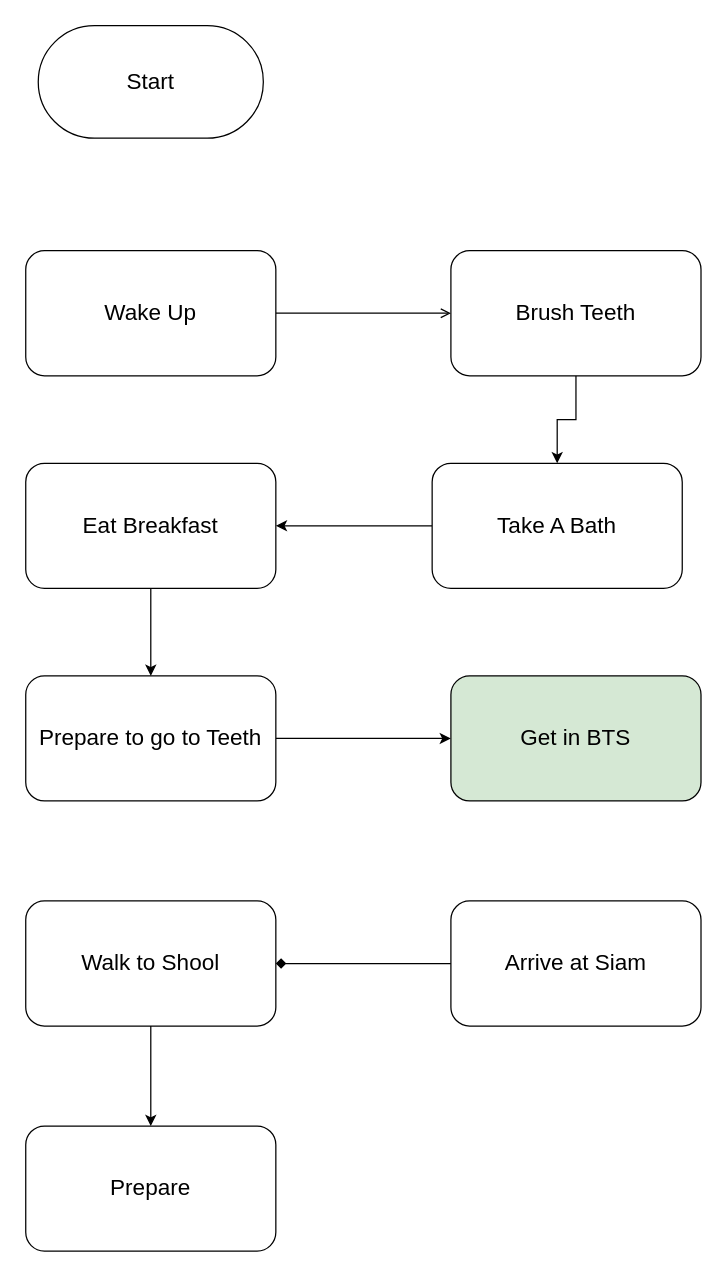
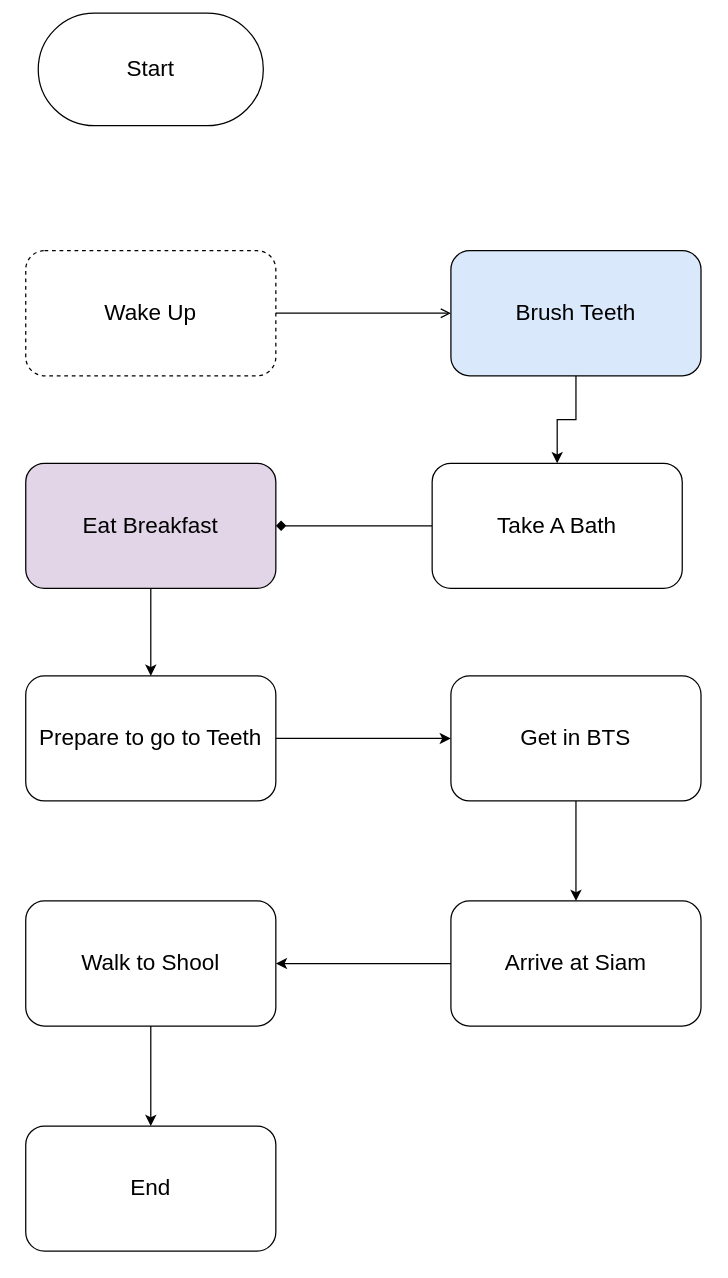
  <mxCell id="0" />
  <mxCell id="1" parent="0" />
- <mxCell id="2" value="Start" style="rounded=1;whiteSpace=wrap;html=1;fontSize=18;arcSize=50;" vertex="1" parent="1"><mxGeometry x="30" y="20" width="180" height="90" as="geometry" /></mxCell>
+ <mxCell id="2" value="Start" style="rounded=1;whiteSpace=wrap;html=1;fontSize=18;arcSize=50;" vertex="1" parent="1"><mxGeometry x="30" y="10" width="180" height="90" as="geometry" /></mxCell>
  <mxCell id="3" style="edgeStyle=orthogonalEdgeStyle;rounded=0;orthogonalLoop=1;jettySize=auto;html=1;fontSize=18;endArrow=open;" edge="1" parent="1" source="4" target="6"><mxGeometry relative="1" as="geometry"><mxPoint x="360" y="250" as="targetPoint" /></mxGeometry></mxCell>
- <mxCell id="4" value="Wake Up" style="rounded=1;whiteSpace=wrap;html=1;fontSize=18;" vertex="1" parent="1"><mxGeometry x="20" y="200" width="200" height="100" as="geometry" /></mxCell>
+ <mxCell id="4" value="Wake Up" style="rounded=1;whiteSpace=wrap;html=1;fontSize=18;dashed=1;" vertex="1" parent="1"><mxGeometry x="20" y="200" width="200" height="100" as="geometry" /></mxCell>
  <mxCell id="5" style="edgeStyle=orthogonalEdgeStyle;rounded=0;orthogonalLoop=1;jettySize=auto;html=1;fontSize=18;" edge="1" parent="1" source="6" target="8"><mxGeometry relative="1" as="geometry"><mxPoint x="460" y="390" as="targetPoint" /></mxGeometry></mxCell>
- <mxCell id="6" value="Brush Teeth" style="rounded=1;whiteSpace=wrap;html=1;fontSize=18;" vertex="1" parent="1"><mxGeometry x="360" y="200" width="200" height="100" as="geometry" /></mxCell>
- <mxCell id="7" style="edgeStyle=orthogonalEdgeStyle;rounded=0;orthogonalLoop=1;jettySize=auto;html=1;fontSize=18;" edge="1" parent="1" source="8" target="10"><mxGeometry relative="1" as="geometry"><mxPoint x="230" y="420" as="targetPoint" /></mxGeometry></mxCell>
+ <mxCell id="6" value="Brush Teeth" style="rounded=1;whiteSpace=wrap;html=1;fontSize=18;fillColor=#dae8fc;" vertex="1" parent="1"><mxGeometry x="360" y="200" width="200" height="100" as="geometry" /></mxCell>
+ <mxCell id="7" style="edgeStyle=orthogonalEdgeStyle;rounded=0;orthogonalLoop=1;jettySize=auto;html=1;fontSize=18;endArrow=diamond;" edge="1" parent="1" source="8" target="10"><mxGeometry relative="1" as="geometry"><mxPoint x="230" y="420" as="targetPoint" /></mxGeometry></mxCell>
  <mxCell id="8" value="Take A Bath" style="rounded=1;whiteSpace=wrap;html=1;fontSize=18;" vertex="1" parent="1"><mxGeometry x="345" y="370" width="200" height="100" as="geometry" /></mxCell>
  <mxCell id="9" style="edgeStyle=orthogonalEdgeStyle;rounded=0;orthogonalLoop=1;jettySize=auto;html=1;fontSize=18;" edge="1" parent="1" source="10" target="12"><mxGeometry relative="1" as="geometry"><mxPoint x="120" y="570" as="targetPoint" /></mxGeometry></mxCell>
- <mxCell id="10" value="Eat Breakfast" style="rounded=1;whiteSpace=wrap;html=1;fontSize=18;" vertex="1" parent="1"><mxGeometry x="20" y="370" width="200" height="100" as="geometry" /></mxCell>
+ <mxCell id="10" value="Eat Breakfast" style="rounded=1;whiteSpace=wrap;html=1;fontSize=18;fillColor=#e1d5e7;" vertex="1" parent="1"><mxGeometry x="20" y="370" width="200" height="100" as="geometry" /></mxCell>
  <mxCell id="11" style="edgeStyle=orthogonalEdgeStyle;rounded=0;orthogonalLoop=1;jettySize=auto;html=1;fontSize=18;" edge="1" parent="1" source="12" target="14"><mxGeometry relative="1" as="geometry"><mxPoint x="370" y="590" as="targetPoint" /></mxGeometry></mxCell>
  <mxCell id="12" value="Prepare to go to Teeth" style="rounded=1;whiteSpace=wrap;html=1;fontSize=18;" vertex="1" parent="1"><mxGeometry x="20" y="540" width="200" height="100" as="geometry" /></mxCell>
- <mxCell id="14" value="Get in BTS" style="rounded=1;whiteSpace=wrap;html=1;fontSize=18;fillColor=#d5e8d4;" vertex="1" parent="1"><mxGeometry x="360" y="540" width="200" height="100" as="geometry" /></mxCell>
- <mxCell id="15" style="edgeStyle=orthogonalEdgeStyle;rounded=0;orthogonalLoop=1;jettySize=auto;html=1;fontSize=18;endArrow=diamond;" edge="1" parent="1" source="16" target="18"><mxGeometry relative="1" as="geometry"><mxPoint x="180" y="770" as="targetPoint" /></mxGeometry></mxCell>
+ <mxCell id="13" style="edgeStyle=orthogonalEdgeStyle;rounded=0;orthogonalLoop=1;jettySize=auto;html=1;fontSize=18;" edge="1" parent="1" source="14" target="16"><mxGeometry relative="1" as="geometry"><mxPoint x="460" y="750" as="targetPoint" /></mxGeometry></mxCell>
+ <mxCell id="14" value="Get in BTS" style="rounded=1;whiteSpace=wrap;html=1;fontSize=18;" vertex="1" parent="1"><mxGeometry x="360" y="540" width="200" height="100" as="geometry" /></mxCell>
+ <mxCell id="15" style="edgeStyle=orthogonalEdgeStyle;rounded=0;orthogonalLoop=1;jettySize=auto;html=1;fontSize=18;" edge="1" parent="1" source="16" target="18"><mxGeometry relative="1" as="geometry"><mxPoint x="180" y="770" as="targetPoint" /></mxGeometry></mxCell>
  <mxCell id="16" value="Arrive at Siam" style="rounded=1;whiteSpace=wrap;html=1;fontSize=18;" vertex="1" parent="1"><mxGeometry x="360" y="720" width="200" height="100" as="geometry" /></mxCell>
  <mxCell id="17" style="edgeStyle=orthogonalEdgeStyle;rounded=0;orthogonalLoop=1;jettySize=auto;html=1;fontSize=18;" edge="1" parent="1" source="18" target="19"><mxGeometry relative="1" as="geometry"><mxPoint x="120" y="950" as="targetPoint" /></mxGeometry></mxCell>
  <mxCell id="18" value="Walk to Shool" style="rounded=1;whiteSpace=wrap;html=1;fontSize=18;" vertex="1" parent="1"><mxGeometry x="20" y="720" width="200" height="100" as="geometry" /></mxCell>
- <mxCell id="19" value="Prepare" style="rounded=1;whiteSpace=wrap;html=1;fontSize=18;" vertex="1" parent="1"><mxGeometry x="20" y="900" width="200" height="100" as="geometry" /></mxCell>
+ <mxCell id="19" value="End" style="rounded=1;whiteSpace=wrap;html=1;fontSize=18;" vertex="1" parent="1"><mxGeometry x="20" y="900" width="200" height="100" as="geometry" /></mxCell>
